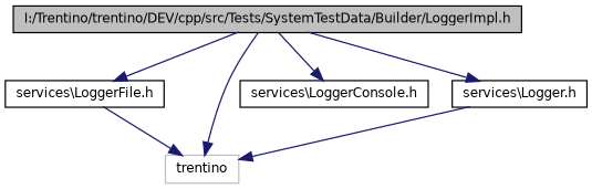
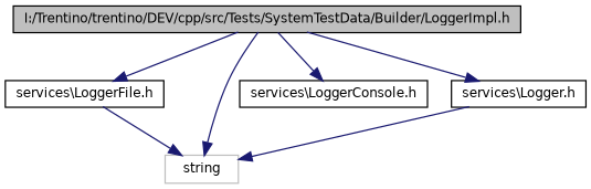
  digraph {
    node [color=black fillcolor=white fontname=Helvetica fontsize=10 shape=record style=filled]
    edge [color=midnightblue fontname=Helvetica fontsize=10 labelfontname=Helvetica labelfontsize=10 style=solid]
    n1 [fillcolor=grey75 fontcolor=black height=0.2 label="I:/Trentino/trentino/DEV/cpp/src/Tests/SystemTestData/Builder/LoggerImpl.h" width=0.4]
    n2 [height=0.2 label="services\\LoggerFile.h" width=0.4]
-   n3 [color=grey75 height=0.2 label=trentino width=0.4]
+   n3 [color=grey75 height=0.2 label=string width=0.4]
    n4 [height=0.2 label="services\\LoggerConsole.h" width=0.4]
    n5 [height=0.2 label="services\\Logger.h" width=0.4]
    n1 -> n2
    n1 -> n3
    n1 -> n4
    n1 -> n5
    n2 -> n3
    n5 -> n3
  }
